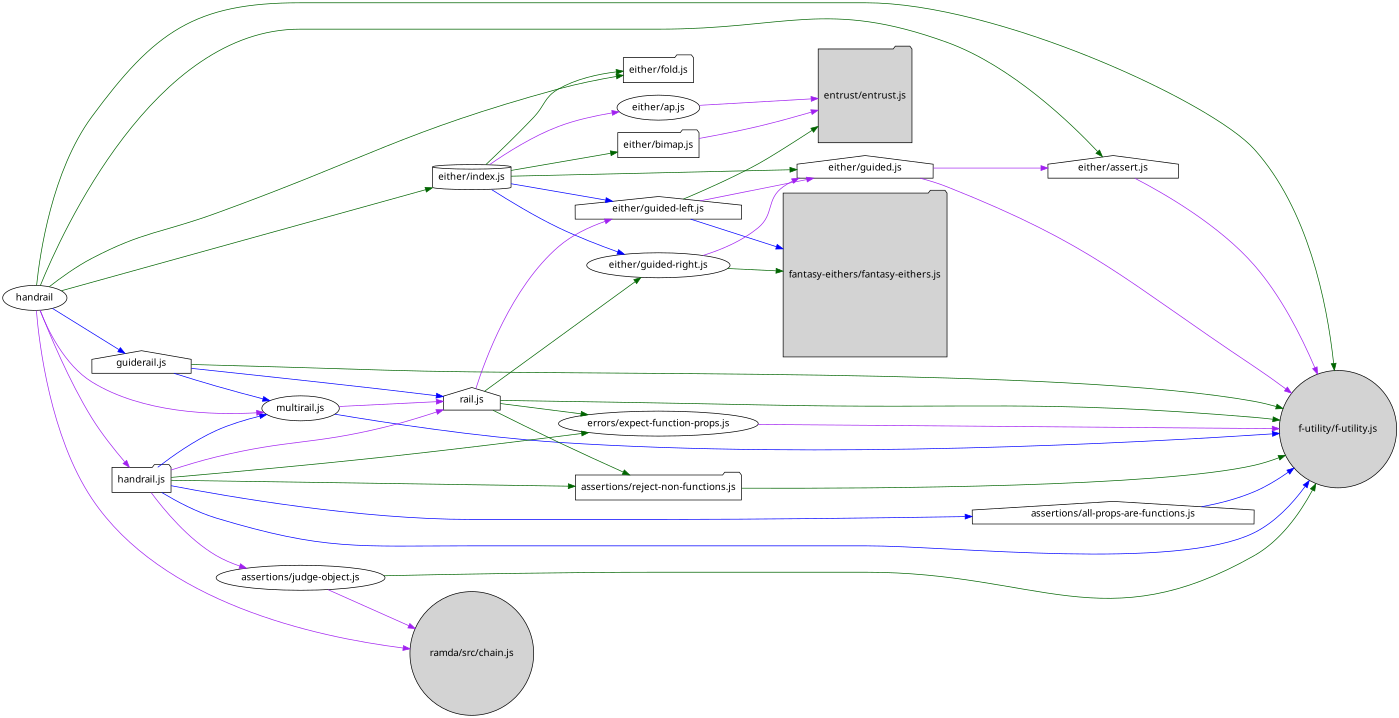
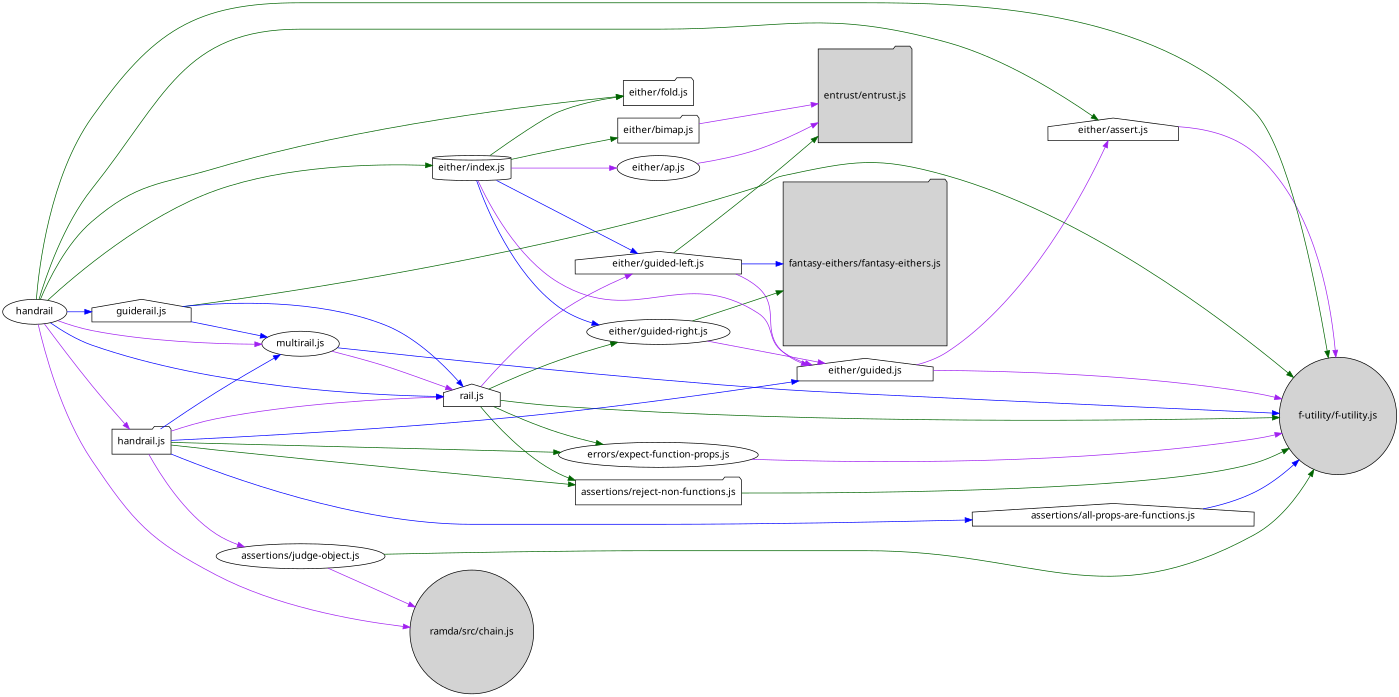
  digraph {
    fontname="Noto Sans"
    rankdir=LR
    node [fontname="Noto Sans" shape=ellipse]
    edge [color=purple fontname="Noto Sans"]
    "f-utility/f-utility.js" [regular=true style=filled]
    "entrust/entrust.js" [regular=true shape=folder style=filled]
    "fantasy-eithers/fantasy-eithers.js" [regular=true shape=folder style=filled]
    "ramda/src/chain.js" [regular=true style=filled]
    "assertions/all-props-are-functions.js" [shape=house]
    "assertions/judge-object.js"
    "assertions/reject-non-functions.js" [shape=folder]
    "either/ap.js"
    "either/assert.js" [shape=house]
    "either/bimap.js" [shape=folder]
    "either/fold.js" [shape=folder]
    "either/guided-left.js" [shape=house]
    "either/guided.js" [shape=house]
    "either/guided-right.js"
    "either/index.js" [shape=cylinder]
    "errors/expect-function-props.js"
    "guiderail.js" [shape=house]
    "multirail.js"
    "rail.js" [shape=house]
    "handrail.js" [shape=folder]
    handrail
    subgraph sub_1 {
      color=green
      label=public
      "f-utility/f-utility.js"
      "entrust/entrust.js"
      "fantasy-eithers/fantasy-eithers.js"
      "ramda/src/chain.js"
    }
    subgraph sub_2 {
      label="node modules"
      style=filled
    }
    "assertions/all-props-are-functions.js" -> "f-utility/f-utility.js" [color=blue]
    "assertions/judge-object.js" -> "f-utility/f-utility.js" [color=darkgreen]
    "assertions/judge-object.js" -> "ramda/src/chain.js"
    "assertions/reject-non-functions.js" -> "f-utility/f-utility.js" [color=darkgreen]
    "either/ap.js" -> "entrust/entrust.js"
    "either/assert.js" -> "f-utility/f-utility.js"
    "either/bimap.js" -> "entrust/entrust.js"
    "either/guided-left.js" -> "entrust/entrust.js" [color=darkgreen]
    "either/guided-left.js" -> "fantasy-eithers/fantasy-eithers.js" [color=blue]
    "either/guided-left.js" -> "either/guided.js"
    "either/guided.js" -> "f-utility/f-utility.js"
    "either/guided.js" -> "either/assert.js"
    "either/guided-right.js" -> "fantasy-eithers/fantasy-eithers.js" [color=darkgreen]
    "either/guided-right.js" -> "either/guided.js"
    "either/index.js" -> "either/ap.js"
    "either/index.js" -> "either/bimap.js" [color=darkgreen]
    "either/index.js" -> "either/fold.js" [color=darkgreen]
    "either/index.js" -> "either/guided-left.js" [color=blue]
-   "either/index.js" -> "either/guided.js" [color=darkgreen]
+   "either/index.js" -> "either/guided.js"
    "either/index.js" -> "either/guided-right.js" [color=blue]
    "errors/expect-function-props.js" -> "f-utility/f-utility.js"
    "guiderail.js" -> "f-utility/f-utility.js" [color=darkgreen]
    "guiderail.js" -> "multirail.js" [color=blue]
    "guiderail.js" -> "rail.js" [color=blue]
    "multirail.js" -> "f-utility/f-utility.js" [color=blue]
    "multirail.js" -> "rail.js"
    "rail.js" -> "f-utility/f-utility.js" [color=darkgreen]
    "rail.js" -> "assertions/reject-non-functions.js" [color=darkgreen]
    "rail.js" -> "either/guided-left.js"
    "rail.js" -> "either/guided-right.js" [color=darkgreen]
    "rail.js" -> "errors/expect-function-props.js" [color=darkgreen]
-   "handrail.js" -> "f-utility/f-utility.js" [color=blue]
+   "handrail.js" -> "either/guided.js" [color=blue]
    "handrail.js" -> "assertions/all-props-are-functions.js" [color=blue]
    "handrail.js" -> "assertions/judge-object.js"
    "handrail.js" -> "assertions/reject-non-functions.js" [color=darkgreen]
    "handrail.js" -> "errors/expect-function-props.js" [color=darkgreen]
    "handrail.js" -> "multirail.js" [color=blue]
    "handrail.js" -> "rail.js"
    handrail -> "f-utility/f-utility.js" [color=darkgreen]
    handrail -> "ramda/src/chain.js"
    handrail -> "either/assert.js" [color=darkgreen]
    handrail -> "either/fold.js" [color=darkgreen]
    handrail -> "either/index.js" [color=darkgreen]
    handrail -> "guiderail.js" [color=blue]
    handrail -> "multirail.js"
+   handrail -> "rail.js" [color=blue]
    handrail -> "handrail.js"
  }
